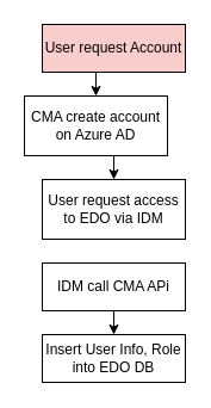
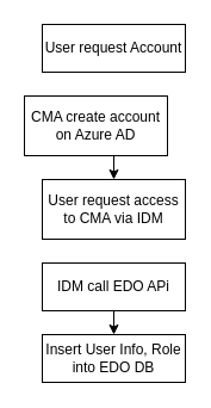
  <mxCell id="0" />
  <mxCell id="1" parent="0" />
- <mxCell id="2" style="edgeStyle=orthogonalEdgeStyle;rounded=0;orthogonalLoop=1;jettySize=auto;html=1;exitX=0.5;exitY=1;exitDx=0;exitDy=0;entryX=0.5;entryY=0;entryDx=0;entryDy=0;" edge="1" parent="1" source="3" target="5"><mxGeometry relative="1" as="geometry" /></mxCell>
- <mxCell id="3" value="User request Account" style="rounded=0;whiteSpace=wrap;html=1;fillColor=#f8cecc;" vertex="1" parent="1"><mxGeometry x="35" width="120" height="40" as="geometry" y="20" /></mxCell>
+ <mxCell id="3" value="User request Account" style="rounded=0;whiteSpace=wrap;html=1;" vertex="1" parent="1"><mxGeometry x="35" width="120" height="40" as="geometry" y="20" /></mxCell>
  <mxCell id="4" style="edgeStyle=orthogonalEdgeStyle;rounded=0;orthogonalLoop=1;jettySize=auto;html=1;exitX=0.5;exitY=1;exitDx=0;exitDy=0;entryX=0.5;entryY=0;entryDx=0;entryDy=0;" edge="1" parent="1" source="5" target="6"><mxGeometry relative="1" as="geometry" /></mxCell>
  <mxCell id="5" value="CMA create account on Azure AD" style="rounded=0;whiteSpace=wrap;html=1;" vertex="1" parent="1"><mxGeometry x="20" y="80" width="120" height="50" as="geometry" /></mxCell>
- <mxCell id="6" value="User request access to EDO via IDM" style="rounded=0;whiteSpace=wrap;html=1;" vertex="1" parent="1"><mxGeometry x="35" y="150" width="120" height="50" as="geometry" /></mxCell>
+ <mxCell id="6" value="User request access to CMA via IDM" style="rounded=0;whiteSpace=wrap;html=1;" vertex="1" parent="1"><mxGeometry x="35" y="150" width="120" height="50" as="geometry" /></mxCell>
  <mxCell id="7" style="edgeStyle=orthogonalEdgeStyle;rounded=0;orthogonalLoop=1;jettySize=auto;html=1;exitX=0.5;exitY=1;exitDx=0;exitDy=0;entryX=0.5;entryY=0;entryDx=0;entryDy=0;" edge="1" parent="1" source="8" target="9"><mxGeometry relative="1" as="geometry" /></mxCell>
- <mxCell id="8" value="IDM call CMA APi" style="rounded=0;whiteSpace=wrap;html=1;" vertex="1" parent="1"><mxGeometry x="35" y="220" width="120" height="40" as="geometry" /></mxCell>
+ <mxCell id="8" value="IDM call EDO APi" style="rounded=0;whiteSpace=wrap;html=1;" vertex="1" parent="1"><mxGeometry x="35" y="220" width="120" height="40" as="geometry" /></mxCell>
  <mxCell id="9" value="Insert User Info, Role into EDO DB" style="rounded=0;whiteSpace=wrap;html=1;" vertex="1" parent="1"><mxGeometry x="35" y="280" width="120" height="40" as="geometry" /></mxCell>
